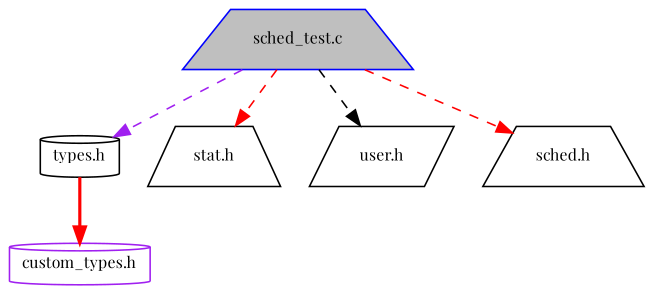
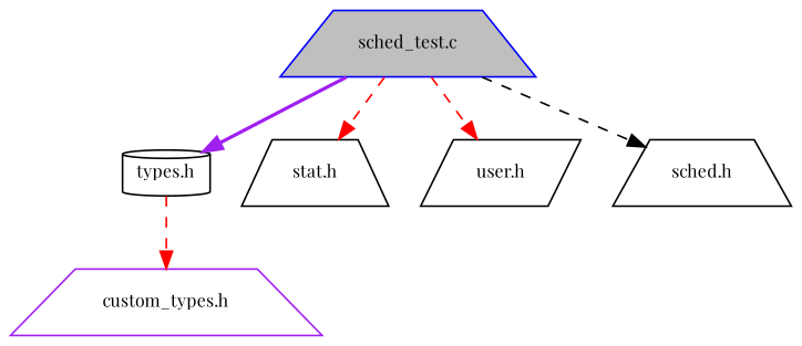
  digraph {
    fontname="Playfair Display"
    node [color=black fillcolor=white fontname="Playfair Display" fontsize=10 shape=trapezium style=filled]
    edge [color=red fontname="Playfair Display" fontsize=10 labelfontname=Helvetica labelfontsize=10 style=dashed]
    n1 [color=blue fillcolor=grey75 fontcolor=black height=0.2 label="sched_test.c" width=0.4]
    n2 [height=0.2 label="types.h" shape=cylinder width=0.4]
    n3 [height=0.2 label="stat.h" width=0.4]
    n4 [height=0.2 label="user.h" shape=parallelogram width=0.4]
    n5 [height=0.2 label="sched.h" width=0.4]
-   n6 [color=purple height=0.2 label="custom_types.h" shape=cylinder width=0.4]
-   n1 -> n2 [color=purple]
+   n6 [color=purple height=0.2 label="custom_types.h" width=0.4]
+   n1 -> n2 [color=purple style=bold]
    n1 -> n3
-   n1 -> n4 [color=black]
-   n1 -> n5
-   n2 -> n6 [style=bold]
+   n1 -> n4
+   n1 -> n5 [color=black]
+   n2 -> n6
  }
